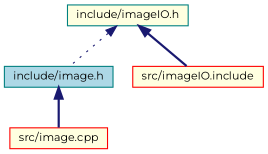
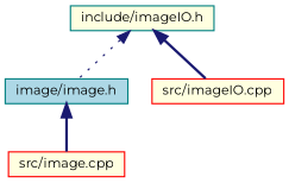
  digraph {
    fontname=Montserrat
    node [color=teal fillcolor=lightyellow fontname=Montserrat fontsize=10 shape=record style=filled]
    edge [color=midnightblue dir=back fontname=Montserrat fontsize=10 labelfontname=Helvetica labelfontsize=10 style=bold]
    n1 [fontcolor=black height=0.2 label="include/imageIO.h" width=0.4]
-   n2 [fillcolor=lightblue height=0.2 label="include/image.h" width=0.4]
-   n3 [color=red height=0.2 label="src/imageIO.include" width=0.4]
+   n2 [fillcolor=lightblue height=0.2 label="image/image.h" width=0.4]
+   n3 [color=red height=0.2 label="src/imageIO.cpp" width=0.4]
    n4 [color=red height=0.2 label="src/image.cpp" width=0.4]
    n1 -> n2 [style=dotted]
    n1 -> n3
    n2 -> n4
  }
